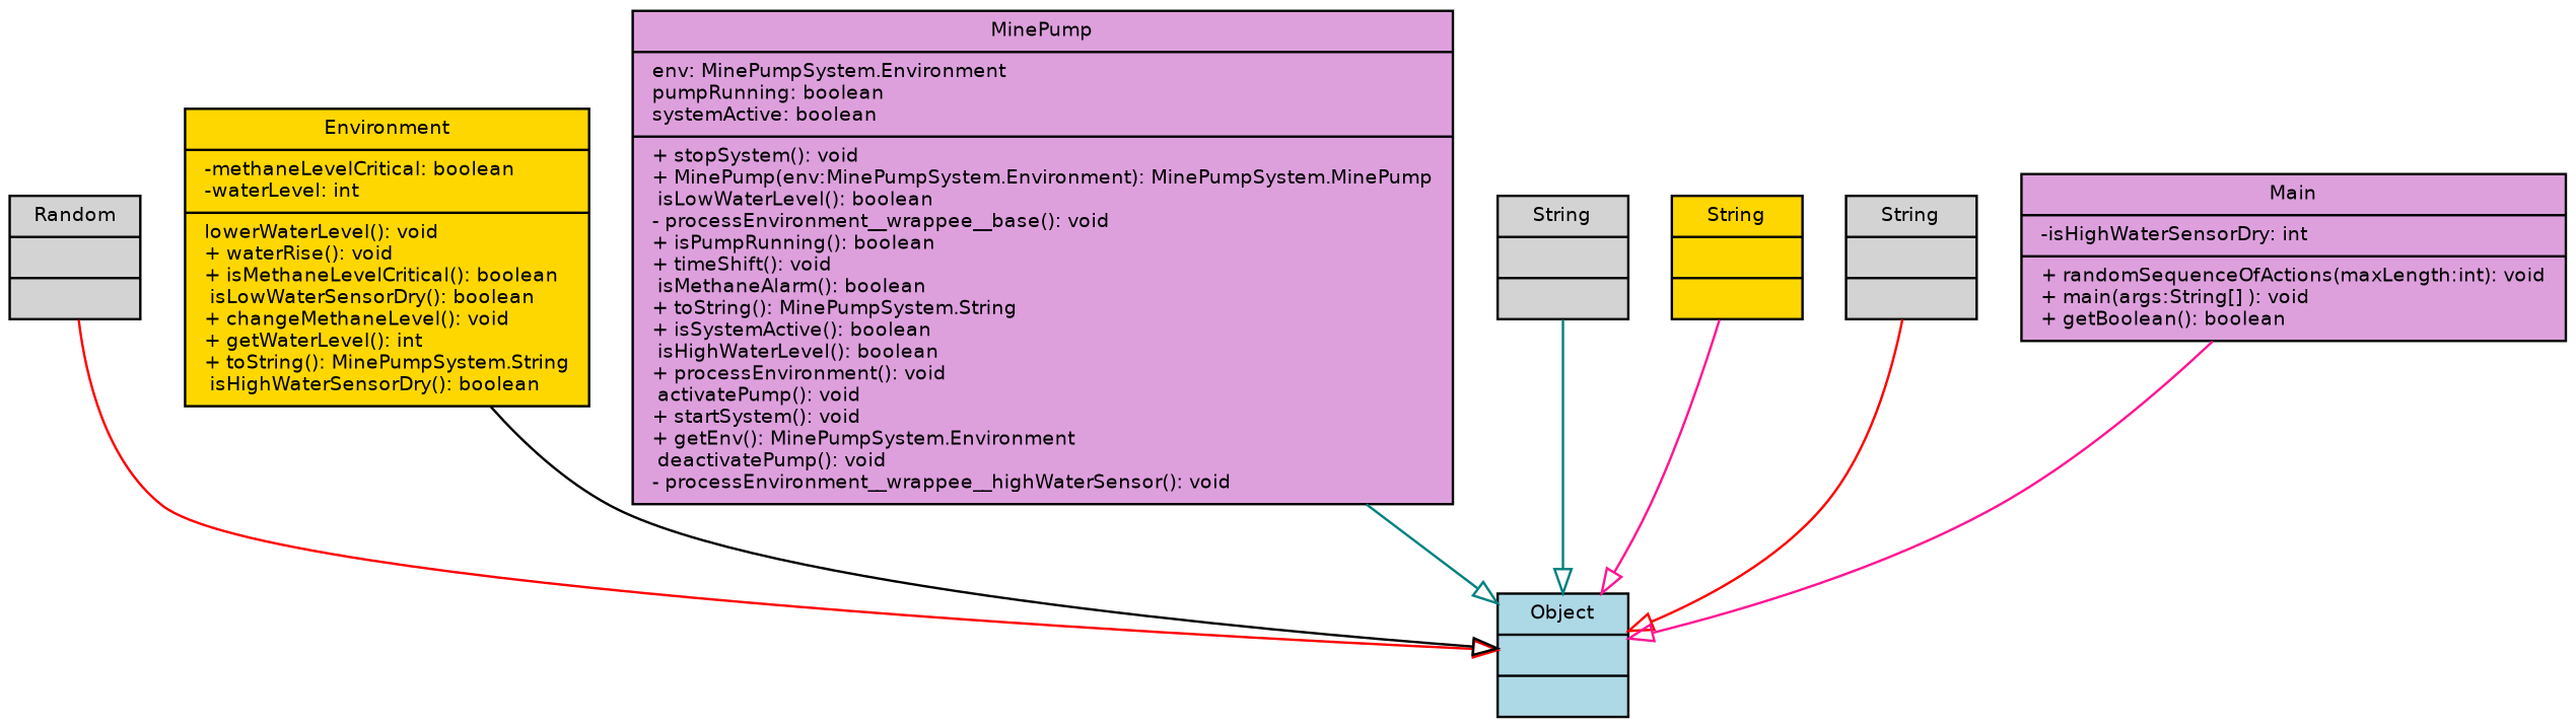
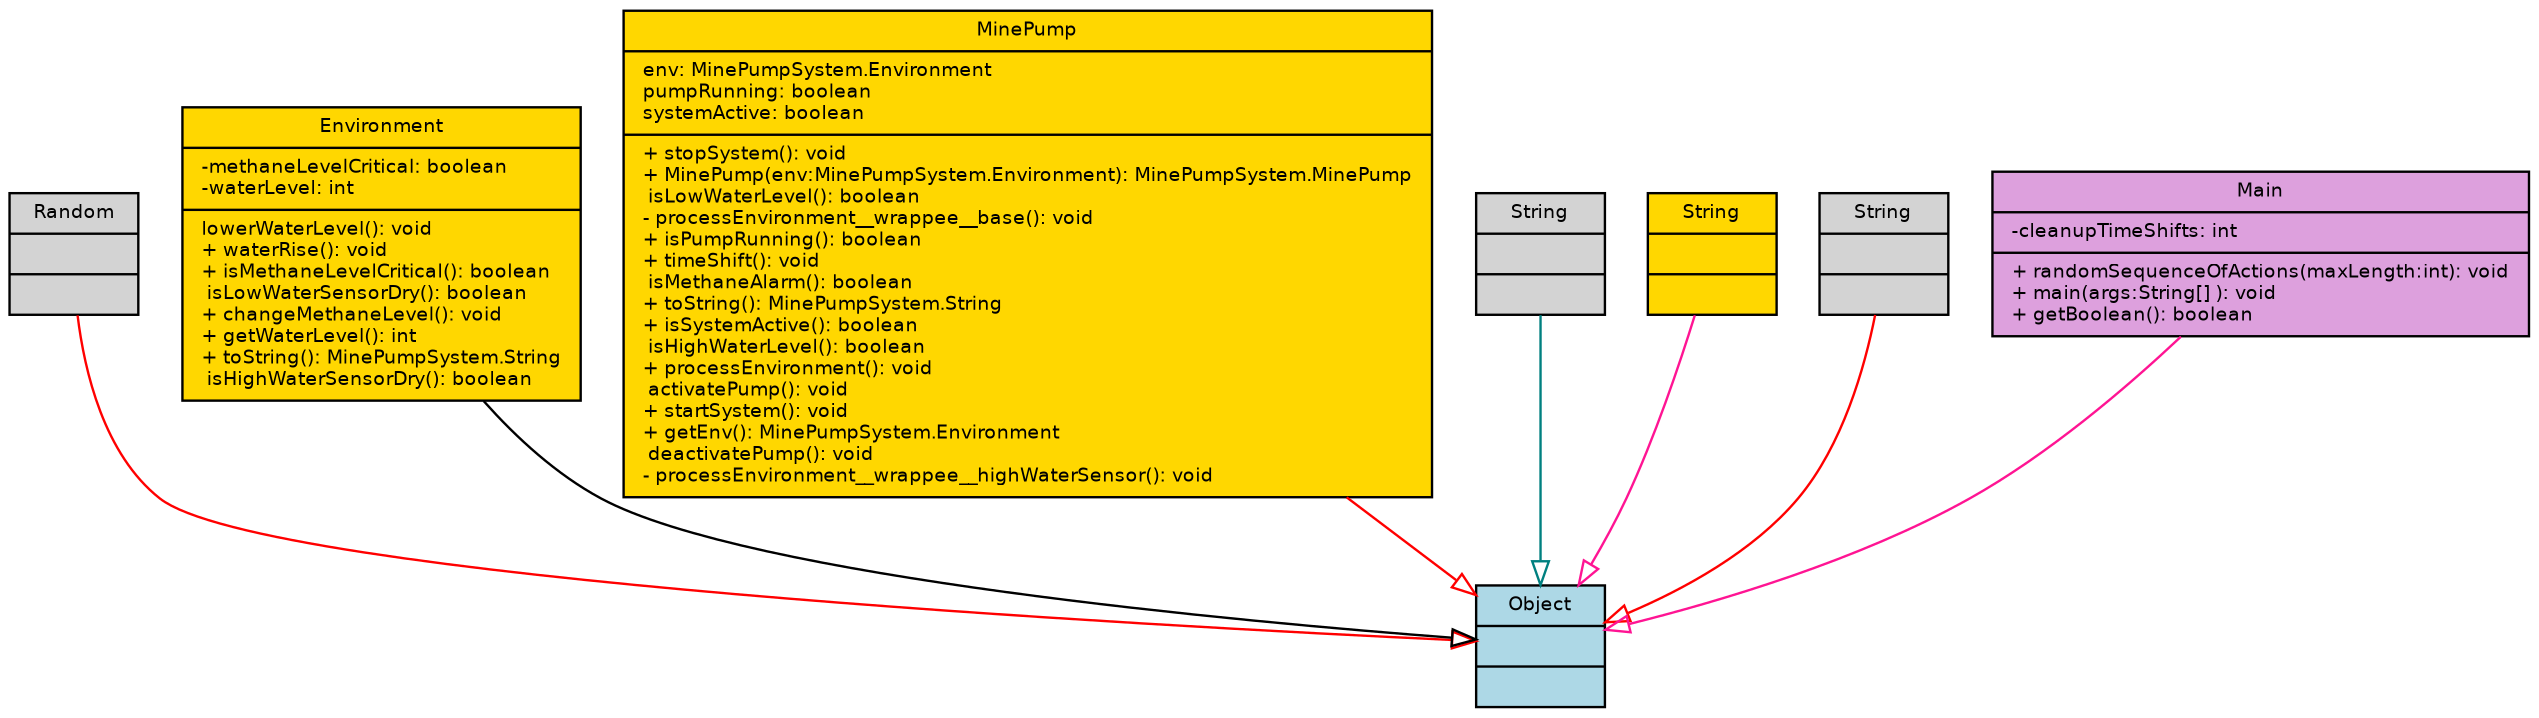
  digraph {
    fontname="Bitstream Vera Sans"
    fontsize=8
    node [fillcolor=lightgrey fontname="Bitstream Vera Sans" fontsize=8 shape=record style=filled]
    edge [arrowhead=empty arrowtail=none color=red fontname="Bitstream Vera Sans" fontsize=8 style=solid]
    n1 [label="{Random||}"]
    n2 [fillcolor=lightblue label="{Object||}"]
    n3 [fillcolor=gold label="{Environment|-methaneLevelCritical: boolean\l-waterLevel: int\l| lowerWaterLevel(): void\l+ waterRise(): void\l+ isMethaneLevelCritical(): boolean\l isLowWaterSensorDry(): boolean\l+ changeMethaneLevel(): void\l+ getWaterLevel(): int\l+ toString(): MinePumpSystem.String\l isHighWaterSensorDry(): boolean\l}"]
-   n4 [fillcolor=plum label="{MinePump|env: MinePumpSystem.Environment\lpumpRunning: boolean\lsystemActive: boolean\l|+ stopSystem(): void\l+ MinePump(env:MinePumpSystem.Environment): MinePumpSystem.MinePump\l isLowWaterLevel(): boolean\l- processEnvironment__wrappee__base(): void\l+ isPumpRunning(): boolean\l+ timeShift(): void\l isMethaneAlarm(): boolean\l+ toString(): MinePumpSystem.String\l+ isSystemActive(): boolean\l isHighWaterLevel(): boolean\l+ processEnvironment(): void\l activatePump(): void\l+ startSystem(): void\l+ getEnv(): MinePumpSystem.Environment\l deactivatePump(): void\l- processEnvironment__wrappee__highWaterSensor(): void\l}"]
+   n4 [fillcolor=gold label="{MinePump|env: MinePumpSystem.Environment\lpumpRunning: boolean\lsystemActive: boolean\l|+ stopSystem(): void\l+ MinePump(env:MinePumpSystem.Environment): MinePumpSystem.MinePump\l isLowWaterLevel(): boolean\l- processEnvironment__wrappee__base(): void\l+ isPumpRunning(): boolean\l+ timeShift(): void\l isMethaneAlarm(): boolean\l+ toString(): MinePumpSystem.String\l+ isSystemActive(): boolean\l isHighWaterLevel(): boolean\l+ processEnvironment(): void\l activatePump(): void\l+ startSystem(): void\l+ getEnv(): MinePumpSystem.Environment\l deactivatePump(): void\l- processEnvironment__wrappee__highWaterSensor(): void\l}"]
    n5 [label="{String||}"]
    n6 [fillcolor=gold label="{String||}"]
    n7 [label="{String||}"]
-   n8 [fillcolor=plum label="{Main|-isHighWaterSensorDry: int\l|+ randomSequenceOfActions(maxLength:int): void\l+ main(args:String[] ): void\l+ getBoolean(): boolean\l}"]
+   n8 [fillcolor=plum label="{Main|-cleanupTimeShifts: int\l|+ randomSequenceOfActions(maxLength:int): void\l+ main(args:String[] ): void\l+ getBoolean(): boolean\l}"]
    n1 -> n2
    n3 -> n2 [color=black]
-   n4 -> n2 [color=teal]
+   n4 -> n2
    n5 -> n2 [color=teal]
    n6 -> n2 [color=deeppink]
    n7 -> n2
    n8 -> n2 [color=deeppink]
  }
